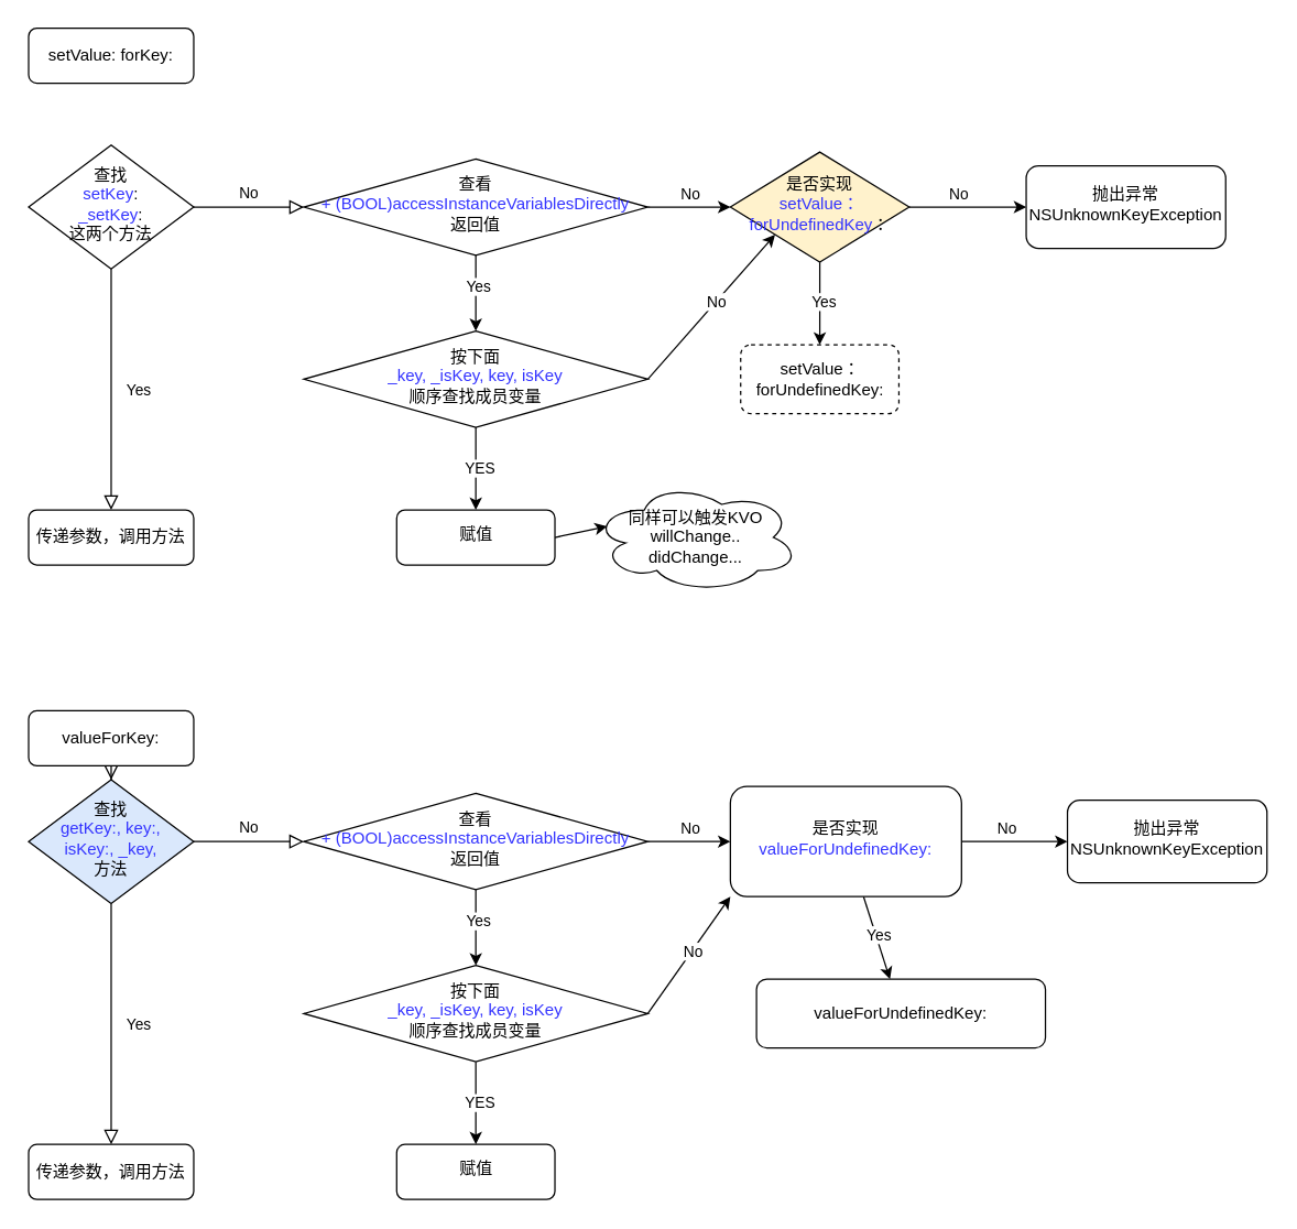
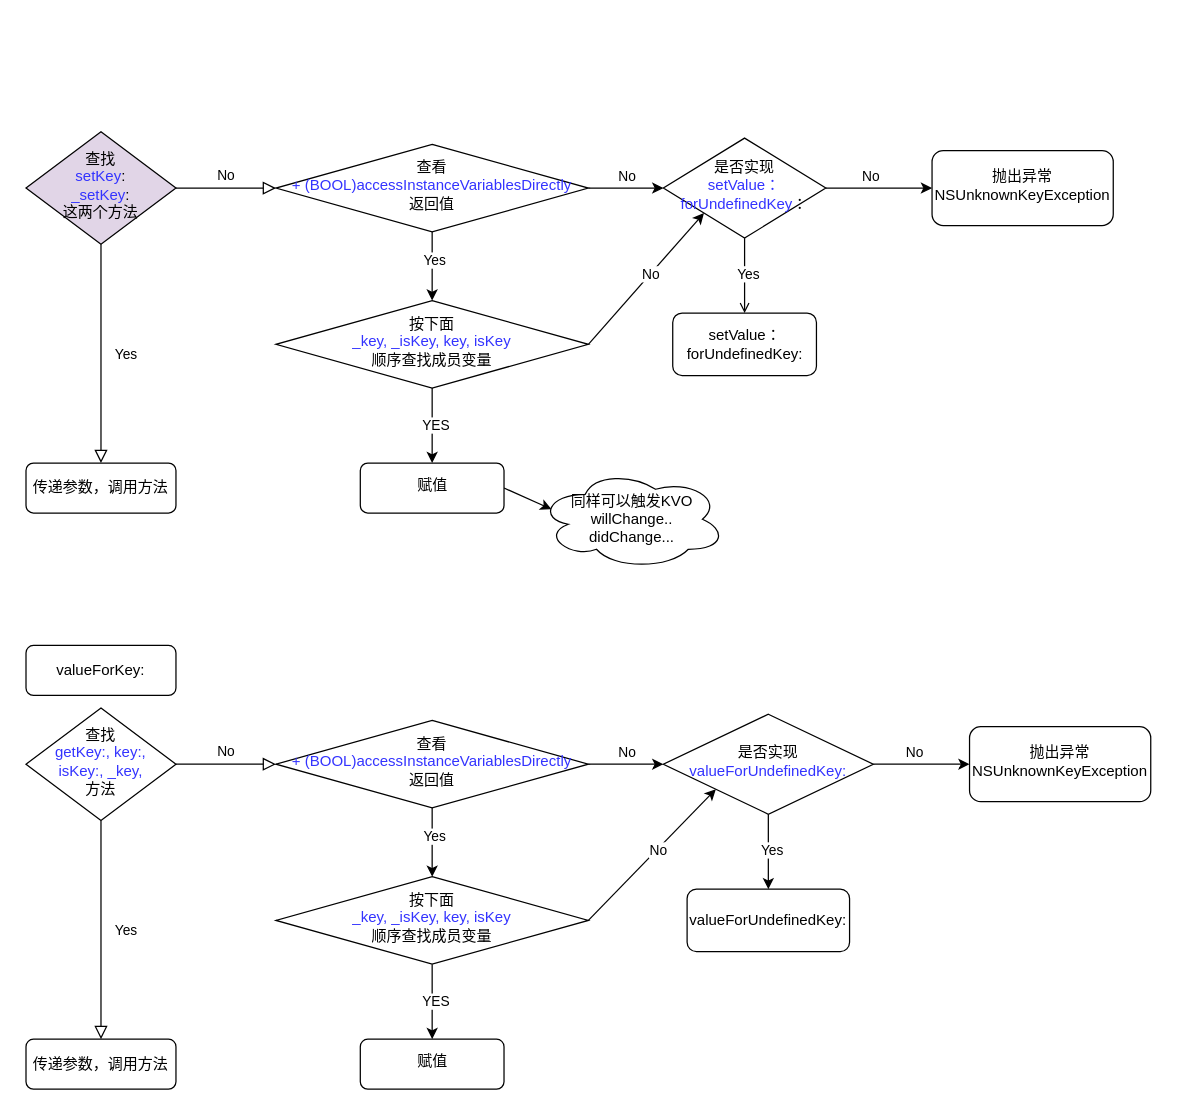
  <mxCell id="0" />
  <mxCell id="1" parent="0" />
- <mxCell id="2" value="setValue: forKey:" style="rounded=1;whiteSpace=wrap;html=1;fontSize=12;glass=0;strokeWidth=1;shadow=0;" parent="1" vertex="1"><mxGeometry x="20" y="20" width="120" height="40" as="geometry" /></mxCell>
  <mxCell id="3" value="Yes" style="rounded=0;html=1;jettySize=auto;orthogonalLoop=1;fontSize=11;endArrow=block;endFill=0;endSize=8;strokeWidth=1;shadow=0;labelBackgroundColor=none;edgeStyle=orthogonalEdgeStyle;" parent="1" source="5" target="6" edge="1"><mxGeometry y="20" relative="1" as="geometry"><mxPoint as="offset" /><mxPoint x="80" y="230" as="targetPoint" /></mxGeometry></mxCell>
  <mxCell id="4" value="No" style="edgeStyle=orthogonalEdgeStyle;rounded=0;html=1;jettySize=auto;orthogonalLoop=1;fontSize=11;endArrow=block;endFill=0;endSize=8;strokeWidth=1;shadow=0;labelBackgroundColor=none;entryX=0;entryY=0.5;entryDx=0;entryDy=0;fontColor=default;" parent="1" source="5" target="11" edge="1"><mxGeometry y="10" relative="1" as="geometry"><mxPoint as="offset" /><mxPoint x="180" y="150" as="targetPoint" /></mxGeometry></mxCell>
- <mxCell id="5" value="查找&lt;br&gt;&lt;font color=&quot;#3333ff&quot;&gt;setKey&lt;/font&gt;:&lt;br&gt;&lt;font color=&quot;#3333ff&quot;&gt;_setKey&lt;/font&gt;:&lt;br&gt;这两个方法" style="rhombus;whiteSpace=wrap;html=1;shadow=0;fontFamily=Helvetica;fontSize=12;align=center;strokeWidth=1;spacing=6;spacingTop=-4;" parent="1" vertex="1"><mxGeometry x="20" y="105" width="120" height="90" as="geometry" /></mxCell>
+ <mxCell id="5" value="查找&lt;br&gt;&lt;font color=&quot;#3333ff&quot;&gt;setKey&lt;/font&gt;:&lt;br&gt;&lt;font color=&quot;#3333ff&quot;&gt;_setKey&lt;/font&gt;:&lt;br&gt;这两个方法" style="rhombus;whiteSpace=wrap;html=1;shadow=0;fontFamily=Helvetica;fontSize=12;align=center;strokeWidth=1;spacing=6;spacingTop=-4;fillColor=#e1d5e7;" parent="1" vertex="1"><mxGeometry x="20" y="105" width="120" height="90" as="geometry" /></mxCell>
  <mxCell id="6" value="传递参数，调用方法" style="rounded=1;whiteSpace=wrap;html=1;fontSize=12;glass=0;strokeWidth=1;shadow=0;" parent="1" vertex="1"><mxGeometry x="20" y="370" width="120" height="40" as="geometry" /></mxCell>
  <mxCell id="7" value="" style="edgeStyle=orthogonalEdgeStyle;rounded=0;orthogonalLoop=1;jettySize=auto;html=1;fontColor=#3333FF;" parent="1" source="11" target="16" edge="1"><mxGeometry relative="1" as="geometry" /></mxCell>
  <mxCell id="8" value="No" style="edgeLabel;html=1;align=center;verticalAlign=middle;resizable=0;points=[];fontColor=#000000;" parent="7" vertex="1" connectable="0"><mxGeometry x="-0.2" relative="1" as="geometry"><mxPoint x="6" y="-10" as="offset" /></mxGeometry></mxCell>
  <mxCell id="9" value="" style="edgeStyle=orthogonalEdgeStyle;rounded=0;orthogonalLoop=1;jettySize=auto;html=1;fontColor=#000000;" parent="1" source="11" target="22" edge="1"><mxGeometry relative="1" as="geometry" /></mxCell>
  <mxCell id="10" value="Yes" style="edgeLabel;html=1;align=center;verticalAlign=middle;resizable=0;points=[];fontColor=#000000;" parent="9" vertex="1" connectable="0"><mxGeometry x="-0.2" y="1" relative="1" as="geometry"><mxPoint as="offset" /></mxGeometry></mxCell>
  <mxCell id="11" value="查看&lt;br&gt;&lt;font color=&quot;#3333ff&quot;&gt;+ (BOOL)accessInstanceVariablesDirectly&lt;br&gt;&lt;/font&gt;返回值" style="rhombus;whiteSpace=wrap;html=1;shadow=0;strokeWidth=1;spacing=6;spacingTop=-4;" parent="1" vertex="1"><mxGeometry x="220" y="115" width="250" height="70" as="geometry" /></mxCell>
  <mxCell id="12" value="" style="edgeStyle=orthogonalEdgeStyle;rounded=0;orthogonalLoop=1;jettySize=auto;html=1;fontColor=#000000;" parent="1" source="16" target="17" edge="1"><mxGeometry relative="1" as="geometry" /></mxCell>
  <mxCell id="13" value="&lt;font color=&quot;#000000&quot;&gt;No&lt;/font&gt;" style="edgeLabel;html=1;align=center;verticalAlign=middle;resizable=0;points=[];fontColor=#3333FF;" parent="12" vertex="1" connectable="0"><mxGeometry x="-0.176" y="2" relative="1" as="geometry"><mxPoint y="-8" as="offset" /></mxGeometry></mxCell>
- <mxCell id="14" value="" style="edgeStyle=none;rounded=0;orthogonalLoop=1;jettySize=auto;html=1;fontColor=#000000;" parent="1" source="16" target="23" edge="1"><mxGeometry relative="1" as="geometry"><mxPoint x="595" y="270" as="targetPoint" /></mxGeometry></mxCell>
+ <mxCell id="14" value="" style="edgeStyle=none;rounded=0;orthogonalLoop=1;jettySize=auto;html=1;fontColor=#000000;endArrow=open;" parent="1" source="16" target="23" edge="1"><mxGeometry relative="1" as="geometry"><mxPoint x="595" y="270" as="targetPoint" /></mxGeometry></mxCell>
  <mxCell id="15" value="Yes" style="edgeLabel;html=1;align=center;verticalAlign=middle;resizable=0;points=[];fontColor=#000000;" parent="14" vertex="1" connectable="0"><mxGeometry x="-0.075" y="2" relative="1" as="geometry"><mxPoint as="offset" /></mxGeometry></mxCell>
- <mxCell id="16" value="是否实现&lt;br&gt;&lt;font color=&quot;#3333ff&quot;&gt;setValue：forUndefinedKey&lt;/font&gt;：" style="rhombus;whiteSpace=wrap;html=1;shadow=0;strokeWidth=1;spacing=6;spacingTop=-4;fillColor=#fff2cc;" parent="1" vertex="1"><mxGeometry x="530" y="110" width="130" height="80" as="geometry" /></mxCell>
+ <mxCell id="16" value="是否实现&lt;br&gt;&lt;font color=&quot;#3333ff&quot;&gt;setValue：forUndefinedKey&lt;/font&gt;：" style="rhombus;whiteSpace=wrap;html=1;shadow=0;strokeWidth=1;spacing=6;spacingTop=-4;" parent="1" vertex="1"><mxGeometry x="530" y="110" width="130" height="80" as="geometry" /></mxCell>
  <mxCell id="17" value="抛出异常&lt;br&gt;NSUnknownKeyException" style="rounded=1;whiteSpace=wrap;html=1;shadow=0;strokeWidth=1;spacing=6;spacingTop=-4;" parent="1" vertex="1"><mxGeometry x="745" y="120" width="145" height="60" as="geometry" /></mxCell>
  <mxCell id="18" style="rounded=0;orthogonalLoop=1;jettySize=auto;html=1;entryX=0;entryY=1;entryDx=0;entryDy=0;fontColor=#000000;exitX=1;exitY=0.5;exitDx=0;exitDy=0;" parent="1" source="22" target="16" edge="1"><mxGeometry relative="1" as="geometry" /></mxCell>
  <mxCell id="19" value="No" style="edgeLabel;html=1;align=center;verticalAlign=middle;resizable=0;points=[];fontColor=#000000;" parent="18" vertex="1" connectable="0"><mxGeometry x="0.078" relative="1" as="geometry"><mxPoint as="offset" /></mxGeometry></mxCell>
  <mxCell id="20" value="" style="edgeStyle=none;rounded=0;orthogonalLoop=1;jettySize=auto;html=1;fontColor=#000000;" parent="1" source="22" target="25" edge="1"><mxGeometry relative="1" as="geometry" /></mxCell>
  <mxCell id="21" value="YES" style="edgeLabel;html=1;align=center;verticalAlign=middle;resizable=0;points=[];fontColor=#000000;" parent="20" vertex="1" connectable="0"><mxGeometry x="-0.029" y="2" relative="1" as="geometry"><mxPoint as="offset" /></mxGeometry></mxCell>
  <mxCell id="22" value="按下面&lt;br&gt;&lt;font color=&quot;#3333ff&quot;&gt;_key, _isKey, key, isKey&lt;br&gt;&lt;/font&gt;顺序查找成员变量" style="rhombus;whiteSpace=wrap;html=1;shadow=0;strokeWidth=1;spacing=6;spacingTop=-4;" parent="1" vertex="1"><mxGeometry x="220" y="240" width="250" height="70" as="geometry" /></mxCell>
- <mxCell id="23" value="setValue：forUndefinedKey:" style="rounded=1;whiteSpace=wrap;html=1;fontColor=#000000;dashed=1;" parent="1" vertex="1"><mxGeometry x="537.5" y="250" width="115" height="50" as="geometry" /></mxCell>
+ <mxCell id="23" value="setValue：forUndefinedKey:" style="rounded=1;whiteSpace=wrap;html=1;fontColor=#000000;" parent="1" vertex="1"><mxGeometry x="537.5" y="250" width="115" height="50" as="geometry" /></mxCell>
  <mxCell id="24" style="edgeStyle=none;rounded=0;orthogonalLoop=1;jettySize=auto;html=1;exitX=1;exitY=0.5;exitDx=0;exitDy=0;entryX=0.07;entryY=0.4;entryDx=0;entryDy=0;entryPerimeter=0;fontColor=#000000;" parent="1" source="25" target="27" edge="1"><mxGeometry relative="1" as="geometry" /></mxCell>
  <mxCell id="25" value="赋值" style="rounded=1;whiteSpace=wrap;html=1;shadow=0;strokeWidth=1;spacing=6;spacingTop=-4;" parent="1" vertex="1"><mxGeometry x="287.5" y="370" width="115" height="40" as="geometry" /></mxCell>
  <mxCell id="26" style="edgeStyle=none;rounded=0;orthogonalLoop=1;jettySize=auto;html=1;exitX=0.5;exitY=1;exitDx=0;exitDy=0;fontColor=#000000;" parent="1" source="25" target="25" edge="1"><mxGeometry relative="1" as="geometry" /></mxCell>
- <mxCell id="27" value="同样可以触发KVO&lt;br&gt;willChange..&lt;br&gt;didChange..." style="ellipse;shape=cloud;whiteSpace=wrap;html=1;fontColor=#000000;" parent="1" vertex="1"><mxGeometry x="430" y="350" width="150" height="80" as="geometry" /></mxCell>
- <mxCell id="28" value="" style="rounded=0;html=1;jettySize=auto;orthogonalLoop=1;fontSize=11;endArrow=block;endFill=0;endSize=8;strokeWidth=1;shadow=0;labelBackgroundColor=none;edgeStyle=orthogonalEdgeStyle;" edge="1" parent="1" source="29" target="32"><mxGeometry relative="1" as="geometry" /></mxCell>
+ <mxCell id="27" value="同样可以触发KVO&lt;br&gt;willChange..&lt;br&gt;didChange..." style="ellipse;shape=cloud;whiteSpace=wrap;html=1;fontColor=#000000;" parent="1" vertex="1"><mxGeometry x="430" y="375" width="150" height="80" as="geometry" /></mxCell>
  <mxCell id="29" value="valueForKey:" style="rounded=1;whiteSpace=wrap;html=1;fontSize=12;glass=0;strokeWidth=1;shadow=0;" vertex="1" parent="1"><mxGeometry x="20" y="516" width="120" height="40" as="geometry" /></mxCell>
  <mxCell id="30" value="Yes" style="rounded=0;html=1;jettySize=auto;orthogonalLoop=1;fontSize=11;endArrow=block;endFill=0;endSize=8;strokeWidth=1;shadow=0;labelBackgroundColor=none;edgeStyle=orthogonalEdgeStyle;" edge="1" parent="1" source="32" target="33"><mxGeometry y="20" relative="1" as="geometry"><mxPoint as="offset" /><mxPoint x="80" y="691" as="targetPoint" /></mxGeometry></mxCell>
  <mxCell id="31" value="No" style="edgeStyle=orthogonalEdgeStyle;rounded=0;html=1;jettySize=auto;orthogonalLoop=1;fontSize=11;endArrow=block;endFill=0;endSize=8;strokeWidth=1;shadow=0;labelBackgroundColor=none;entryX=0;entryY=0.5;entryDx=0;entryDy=0;fontColor=default;" edge="1" parent="1" source="32" target="38"><mxGeometry y="10" relative="1" as="geometry"><mxPoint as="offset" /><mxPoint x="180" y="611" as="targetPoint" /></mxGeometry></mxCell>
- <mxCell id="32" value="查找&lt;br&gt;&lt;font color=&quot;#3333ff&quot;&gt;getKey:, key:,&lt;br&gt;isKey:, _key,&lt;/font&gt;&lt;br&gt;方法" style="rhombus;whiteSpace=wrap;html=1;shadow=0;fontFamily=Helvetica;fontSize=12;align=center;strokeWidth=1;spacing=6;spacingTop=-4;fillColor=#dae8fc;" vertex="1" parent="1"><mxGeometry x="20" y="566" width="120" height="90" as="geometry" /></mxCell>
+ <mxCell id="32" value="查找&lt;br&gt;&lt;font color=&quot;#3333ff&quot;&gt;getKey:, key:,&lt;br&gt;isKey:, _key,&lt;/font&gt;&lt;br&gt;方法" style="rhombus;whiteSpace=wrap;html=1;shadow=0;fontFamily=Helvetica;fontSize=12;align=center;strokeWidth=1;spacing=6;spacingTop=-4;" vertex="1" parent="1"><mxGeometry x="20" y="566" width="120" height="90" as="geometry" /></mxCell>
  <mxCell id="33" value="传递参数，调用方法" style="rounded=1;whiteSpace=wrap;html=1;fontSize=12;glass=0;strokeWidth=1;shadow=0;" vertex="1" parent="1"><mxGeometry x="20" y="831" width="120" height="40" as="geometry" /></mxCell>
  <mxCell id="34" value="" style="edgeStyle=orthogonalEdgeStyle;rounded=0;orthogonalLoop=1;jettySize=auto;html=1;fontColor=#3333FF;" edge="1" parent="1" source="38" target="43"><mxGeometry relative="1" as="geometry" /></mxCell>
  <mxCell id="35" value="No" style="edgeLabel;html=1;align=center;verticalAlign=middle;resizable=0;points=[];fontColor=#000000;" vertex="1" connectable="0" parent="34"><mxGeometry x="-0.2" relative="1" as="geometry"><mxPoint x="6" y="-10" as="offset" /></mxGeometry></mxCell>
  <mxCell id="36" value="" style="edgeStyle=orthogonalEdgeStyle;rounded=0;orthogonalLoop=1;jettySize=auto;html=1;fontColor=#000000;" edge="1" parent="1" source="38" target="49"><mxGeometry relative="1" as="geometry" /></mxCell>
  <mxCell id="37" value="Yes" style="edgeLabel;html=1;align=center;verticalAlign=middle;resizable=0;points=[];fontColor=#000000;" vertex="1" connectable="0" parent="36"><mxGeometry x="-0.2" y="1" relative="1" as="geometry"><mxPoint as="offset" /></mxGeometry></mxCell>
  <mxCell id="38" value="查看&lt;br&gt;&lt;font color=&quot;#3333ff&quot;&gt;+ (BOOL)accessInstanceVariablesDirectly&lt;br&gt;&lt;/font&gt;返回值" style="rhombus;whiteSpace=wrap;html=1;shadow=0;strokeWidth=1;spacing=6;spacingTop=-4;" vertex="1" parent="1"><mxGeometry x="220" y="576" width="250" height="70" as="geometry" /></mxCell>
  <mxCell id="39" value="" style="edgeStyle=orthogonalEdgeStyle;rounded=0;orthogonalLoop=1;jettySize=auto;html=1;fontColor=#000000;" edge="1" parent="1" source="43" target="44"><mxGeometry relative="1" as="geometry" /></mxCell>
  <mxCell id="40" value="&lt;font color=&quot;#000000&quot;&gt;No&lt;/font&gt;" style="edgeLabel;html=1;align=center;verticalAlign=middle;resizable=0;points=[];fontColor=#3333FF;" vertex="1" connectable="0" parent="39"><mxGeometry x="-0.176" y="2" relative="1" as="geometry"><mxPoint y="-8" as="offset" /></mxGeometry></mxCell>
  <mxCell id="41" value="" style="edgeStyle=none;rounded=0;orthogonalLoop=1;jettySize=auto;html=1;fontColor=#000000;" edge="1" parent="1" source="43" target="50"><mxGeometry relative="1" as="geometry"><mxPoint x="595" y="731" as="targetPoint" /></mxGeometry></mxCell>
  <mxCell id="42" value="Yes" style="edgeLabel;html=1;align=center;verticalAlign=middle;resizable=0;points=[];fontColor=#000000;" vertex="1" connectable="0" parent="41"><mxGeometry x="-0.075" y="2" relative="1" as="geometry"><mxPoint as="offset" /></mxGeometry></mxCell>
- <mxCell id="43" value="是否实现&lt;br&gt;&lt;font color=&quot;#3333ff&quot;&gt;valueForUndefinedKey:&lt;/font&gt;" style="whiteSpace=wrap;html=1;shadow=0;strokeWidth=1;spacing=6;spacingTop=-4;rounded=1;" vertex="1" parent="1"><mxGeometry x="530" y="571" width="168" height="80" as="geometry" /></mxCell>
+ <mxCell id="43" value="是否实现&lt;br&gt;&lt;font color=&quot;#3333ff&quot;&gt;valueForUndefinedKey:&lt;/font&gt;" style="rhombus;whiteSpace=wrap;html=1;shadow=0;strokeWidth=1;spacing=6;spacingTop=-4;" vertex="1" parent="1"><mxGeometry x="530" y="571" width="168" height="80" as="geometry" /></mxCell>
  <mxCell id="44" value="抛出异常&lt;br&gt;NSUnknownKeyException" style="rounded=1;whiteSpace=wrap;html=1;shadow=0;strokeWidth=1;spacing=6;spacingTop=-4;" vertex="1" parent="1"><mxGeometry x="775" y="581" width="145" height="60" as="geometry" /></mxCell>
  <mxCell id="45" style="rounded=0;orthogonalLoop=1;jettySize=auto;html=1;entryX=0;entryY=1;entryDx=0;entryDy=0;fontColor=#000000;exitX=1;exitY=0.5;exitDx=0;exitDy=0;" edge="1" parent="1" source="49" target="43"><mxGeometry relative="1" as="geometry" /></mxCell>
  <mxCell id="46" value="No" style="edgeLabel;html=1;align=center;verticalAlign=middle;resizable=0;points=[];fontColor=#000000;" vertex="1" connectable="0" parent="45"><mxGeometry x="0.078" relative="1" as="geometry"><mxPoint as="offset" /></mxGeometry></mxCell>
  <mxCell id="47" value="" style="edgeStyle=none;rounded=0;orthogonalLoop=1;jettySize=auto;html=1;fontColor=#000000;" edge="1" parent="1" source="49" target="51"><mxGeometry relative="1" as="geometry" /></mxCell>
  <mxCell id="48" value="YES" style="edgeLabel;html=1;align=center;verticalAlign=middle;resizable=0;points=[];fontColor=#000000;" vertex="1" connectable="0" parent="47"><mxGeometry x="-0.029" y="2" relative="1" as="geometry"><mxPoint as="offset" /></mxGeometry></mxCell>
  <mxCell id="49" value="按下面&lt;br&gt;&lt;font color=&quot;#3333ff&quot;&gt;_key, _isKey, key, isKey&lt;br&gt;&lt;/font&gt;顺序查找成员变量" style="rhombus;whiteSpace=wrap;html=1;shadow=0;strokeWidth=1;spacing=6;spacingTop=-4;" vertex="1" parent="1"><mxGeometry x="220" y="701" width="250" height="70" as="geometry" /></mxCell>
- <mxCell id="50" value="valueForUndefinedKey:" style="rounded=1;whiteSpace=wrap;html=1;fontColor=#000000;" vertex="1" parent="1"><mxGeometry x="549" y="711" width="210" height="50" as="geometry" /></mxCell>
+ <mxCell id="50" value="valueForUndefinedKey:" style="rounded=1;whiteSpace=wrap;html=1;fontColor=#000000;" vertex="1" parent="1"><mxGeometry x="549" y="711" width="130" height="50" as="geometry" /></mxCell>
  <mxCell id="51" value="赋值" style="rounded=1;whiteSpace=wrap;html=1;shadow=0;strokeWidth=1;spacing=6;spacingTop=-4;" vertex="1" parent="1"><mxGeometry x="287.5" y="831" width="115" height="40" as="geometry" /></mxCell>
  <mxCell id="52" style="edgeStyle=none;rounded=0;orthogonalLoop=1;jettySize=auto;html=1;exitX=0.5;exitY=1;exitDx=0;exitDy=0;fontColor=#000000;" edge="1" parent="1" source="51" target="51"><mxGeometry relative="1" as="geometry" /></mxCell>
